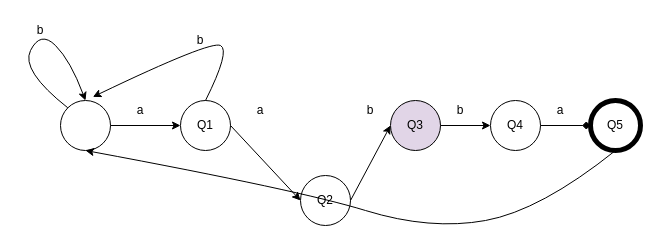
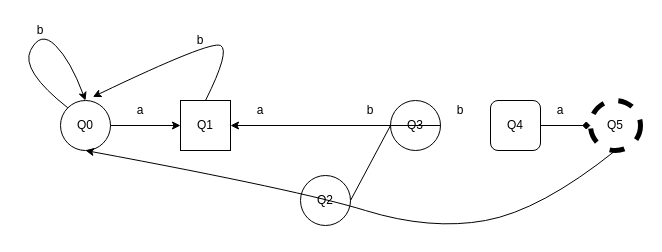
  <mxCell id="0" />
  <mxCell id="1" parent="0" />
  <mxCell id="2" value="" style="ellipse;whiteSpace=wrap;html=1;aspect=fixed;" vertex="1" parent="1"><mxGeometry x="60" y="100" width="50" height="50" as="geometry" /></mxCell>
- <mxCell id="3" value="Q1" style="ellipse;whiteSpace=wrap;html=1;aspect=fixed;" vertex="1" parent="1"><mxGeometry x="180" y="100" width="50" height="50" as="geometry" /></mxCell>
+ <mxCell id="3" value="Q1" style="whiteSpace=wrap;html=1;aspect=fixed;rounded=0;" vertex="1" parent="1"><mxGeometry x="180" y="100" width="50" height="50" as="geometry" /></mxCell>
  <mxCell id="4" value="Q2" style="ellipse;whiteSpace=wrap;html=1;aspect=fixed;" vertex="1" parent="1"><mxGeometry x="300" y="175" width="50" height="50" as="geometry" /></mxCell>
  <mxCell id="5" value="" style="endArrow=classic;html=1;exitX=1;exitY=0.5;exitDx=0;exitDy=0;entryX=0;entryY=0.5;entryDx=0;entryDy=0;" edge="1" parent="1" source="2" target="3"><mxGeometry width="50" height="50" relative="1" as="geometry"><mxPoint x="120" y="160" as="sourcePoint" /><mxPoint x="170" y="110" as="targetPoint" /></mxGeometry></mxCell>
- <mxCell id="6" value="" style="endArrow=classic;html=1;exitX=1;exitY=0.5;exitDx=0;exitDy=0;entryX=0;entryY=0.5;entryDx=0;entryDy=0;" edge="1" parent="1" source="3" target="4"><mxGeometry width="50" height="50" relative="1" as="geometry"><mxPoint x="240" y="150" as="sourcePoint" /><mxPoint x="290" y="100" as="targetPoint" /><Array as="points" /></mxGeometry></mxCell>
  <mxCell id="7" value="" style="curved=1;endArrow=classic;html=1;exitX=0;exitY=0;exitDx=0;exitDy=0;entryX=0.5;entryY=0;entryDx=0;entryDy=0;" edge="1" parent="1" source="2" target="2"><mxGeometry width="50" height="50" relative="1" as="geometry"><mxPoint x="60" y="80" as="sourcePoint" /><mxPoint x="110" y="80" as="targetPoint" /><Array as="points"><mxPoint x="20" y="70" /><mxPoint x="40" y="30" /><mxPoint x="70" y="60" /></Array></mxGeometry></mxCell>
+ <mxCell id="8" value="Q0" style="text;html=1;strokeColor=none;fillColor=none;align=center;verticalAlign=middle;whiteSpace=wrap;rounded=0;" vertex="1" parent="1"><mxGeometry x="65" y="115" width="40" height="20" as="geometry" /></mxCell>
  <mxCell id="9" value="b" style="text;html=1;strokeColor=none;fillColor=none;align=center;verticalAlign=middle;whiteSpace=wrap;rounded=0;" vertex="1" parent="1"><mxGeometry x="20" y="20" width="40" height="20" as="geometry" /></mxCell>
  <mxCell id="10" value="a" style="text;html=1;strokeColor=none;fillColor=none;align=center;verticalAlign=middle;whiteSpace=wrap;rounded=0;" vertex="1" parent="1"><mxGeometry x="120" y="100" width="40" height="20" as="geometry" /></mxCell>
  <mxCell id="11" value="a" style="text;html=1;strokeColor=none;fillColor=none;align=center;verticalAlign=middle;whiteSpace=wrap;rounded=0;" vertex="1" parent="1"><mxGeometry x="240" y="100" width="40" height="20" as="geometry" /></mxCell>
- <mxCell id="12" value="Q3" style="ellipse;whiteSpace=wrap;html=1;aspect=fixed;fillColor=#e1d5e7;" vertex="1" parent="1"><mxGeometry x="390" y="100" width="50" height="50" as="geometry" /></mxCell>
- <mxCell id="13" value="Q4" style="ellipse;whiteSpace=wrap;html=1;aspect=fixed;" vertex="1" parent="1"><mxGeometry x="490" y="100" width="50" height="50" as="geometry" /></mxCell>
- <mxCell id="14" value="Q5" style="ellipse;whiteSpace=wrap;html=1;aspect=fixed;strokeWidth=5;" vertex="1" parent="1"><mxGeometry x="590" y="100" width="50" height="50" as="geometry" /></mxCell>
- <mxCell id="15" value="" style="endArrow=classic;html=1;entryX=0;entryY=0.5;entryDx=0;entryDy=0;exitX=1;exitY=0.5;exitDx=0;exitDy=0;" edge="1" parent="1" source="4" target="12"><mxGeometry width="50" height="50" relative="1" as="geometry"><mxPoint x="340" y="150" as="sourcePoint" /><mxPoint x="390" y="100" as="targetPoint" /><Array as="points" /></mxGeometry></mxCell>
- <mxCell id="16" value="" style="endArrow=classic;html=1;exitX=1;exitY=0.5;exitDx=0;exitDy=0;entryX=0;entryY=0.5;entryDx=0;entryDy=0;" edge="1" parent="1" source="12" target="13"><mxGeometry width="50" height="50" relative="1" as="geometry"><mxPoint x="440" y="180" as="sourcePoint" /><mxPoint x="490" y="130" as="targetPoint" /></mxGeometry></mxCell>
+ <mxCell id="12" value="Q3" style="ellipse;whiteSpace=wrap;html=1;aspect=fixed;" vertex="1" parent="1"><mxGeometry x="390" y="100" width="50" height="50" as="geometry" /></mxCell>
+ <mxCell id="13" value="Q4" style="whiteSpace=wrap;html=1;aspect=fixed;rounded=1;" vertex="1" parent="1"><mxGeometry x="490" y="100" width="50" height="50" as="geometry" /></mxCell>
+ <mxCell id="14" value="Q5" style="ellipse;whiteSpace=wrap;html=1;aspect=fixed;strokeWidth=5;dashed=1;" vertex="1" parent="1"><mxGeometry x="590" y="100" width="50" height="50" as="geometry" /></mxCell>
+ <mxCell id="15" value="" style="endArrow=none;html=1;entryX=0;entryY=0.5;entryDx=0;entryDy=0;exitX=1;exitY=0.5;exitDx=0;exitDy=0;" edge="1" parent="1" source="4" target="12"><mxGeometry width="50" height="50" relative="1" as="geometry"><mxPoint x="340" y="150" as="sourcePoint" /><mxPoint x="390" y="100" as="targetPoint" /><Array as="points" /></mxGeometry></mxCell>
+ <mxCell id="16" value="" style="endArrow=classic;html=1;exitX=1;exitY=0.5;exitDx=0;exitDy=0;" edge="1" parent="1" source="12" target="3"><mxGeometry width="50" height="50" relative="1" as="geometry"><mxPoint x="440" y="180" as="sourcePoint" /><mxPoint x="490" y="130" as="targetPoint" /></mxGeometry></mxCell>
  <mxCell id="17" value="b" style="text;html=1;strokeColor=none;fillColor=none;align=center;verticalAlign=middle;whiteSpace=wrap;rounded=0;" vertex="1" parent="1"><mxGeometry x="350" y="100" width="40" height="20" as="geometry" /></mxCell>
  <mxCell id="18" value="b" style="text;html=1;strokeColor=none;fillColor=none;align=center;verticalAlign=middle;whiteSpace=wrap;rounded=0;" vertex="1" parent="1"><mxGeometry x="440" y="100" width="40" height="20" as="geometry" /></mxCell>
  <mxCell id="19" value="" style="endArrow=diamond;html=1;exitX=1;exitY=0.5;exitDx=0;exitDy=0;entryX=0;entryY=0.5;entryDx=0;entryDy=0;" edge="1" parent="1" source="13" target="14"><mxGeometry width="50" height="50" relative="1" as="geometry"><mxPoint x="540" y="170" as="sourcePoint" /><mxPoint x="590" y="120" as="targetPoint" /></mxGeometry></mxCell>
  <mxCell id="20" value="a" style="text;html=1;strokeColor=none;fillColor=none;align=center;verticalAlign=middle;whiteSpace=wrap;rounded=0;" vertex="1" parent="1"><mxGeometry x="540" y="100" width="40" height="20" as="geometry" /></mxCell>
  <mxCell id="21" value="" style="curved=1;endArrow=classic;html=1;exitX=0.5;exitY=1;exitDx=0;exitDy=0;entryX=0.5;entryY=1;entryDx=0;entryDy=0;" edge="1" parent="1" source="14" target="2"><mxGeometry width="50" height="50" relative="1" as="geometry"><mxPoint x="530" y="250" as="sourcePoint" /><mxPoint x="80" y="190" as="targetPoint" /><Array as="points"><mxPoint x="540" y="210" /><mxPoint x="430" y="230" /><mxPoint x="300" y="190" /></Array></mxGeometry></mxCell>
  <mxCell id="22" value="" style="curved=1;endArrow=classic;html=1;exitX=0.5;exitY=0;exitDx=0;exitDy=0;entryX=0.648;entryY=-0.072;entryDx=0;entryDy=0;entryPerimeter=0;" edge="1" parent="1" source="3" target="2"><mxGeometry width="50" height="50" relative="1" as="geometry"><mxPoint x="210" y="90" as="sourcePoint" /><mxPoint x="260" y="40" as="targetPoint" /><Array as="points"><mxPoint x="230" y="50" /><mxPoint x="210" y="40" /></Array></mxGeometry></mxCell>
  <mxCell id="23" value="b" style="text;html=1;strokeColor=none;fillColor=none;align=center;verticalAlign=middle;whiteSpace=wrap;rounded=0;" vertex="1" parent="1"><mxGeometry x="180" y="30" width="40" height="20" as="geometry" /></mxCell>
